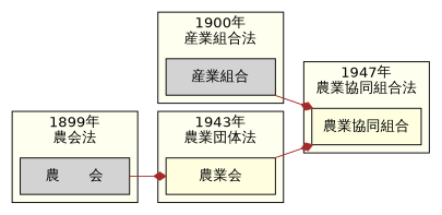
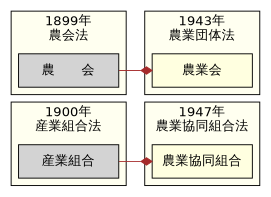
  digraph {
    rankdir=LR
    node [fillcolor=lightgrey fixedsize=true fontname=Helvetica shape=box style=filled]
    edge [arrowhead=diamond color=brown]
    "産業組合" [width=1.5]
    "農　　会" [width=1.5]
    "農業会" [fillcolor=lightyellow width=1.5]
    "農業協同組合" [fillcolor=lightyellow width=1.5]
    subgraph cluster_1 {
      bgcolor=ivory
      fontname=Helvetica
      label="1900年\n産業組合法"
      subgraph sub_2 {
        bgcolor=ivory
        fontname=Helvetica
        label="1900年\n産業組合法"
        rank=same
        "産業組合"
      }
    }
    subgraph cluster_3 {
      bgcolor=ivory
      fontname=Helvetica
      label="1899年\n農会法"
      subgraph sub_4 {
        bgcolor=ivory
        fontname=Helvetica
        label="1899年\n農会法"
        rank=same
        "農　　会"
      }
    }
    subgraph cluster_5 {
      bgcolor=ivory
      fontname=Helvetica
      label="1943年\n農業団体法"
      subgraph sub_6 {
        bgcolor=ivory
        fontname=Helvetica
        label="1943年\n農業団体法"
        rank=same
        "農業会"
      }
    }
    subgraph cluster_7 {
      bgcolor=ivory
      fontname=Helvetica
      label="1947年\n農業協同組合法"
      subgraph sub_8 {
        bgcolor=ivory
        fontname=Helvetica
        label="1947年\n農業協同組合法"
        rank=same
        "農業協同組合"
      }
    }
    "産業組合" -> "農業協同組合"
    "農　　会" -> "農業会"
-   "農業会" -> "農業協同組合"
  }
